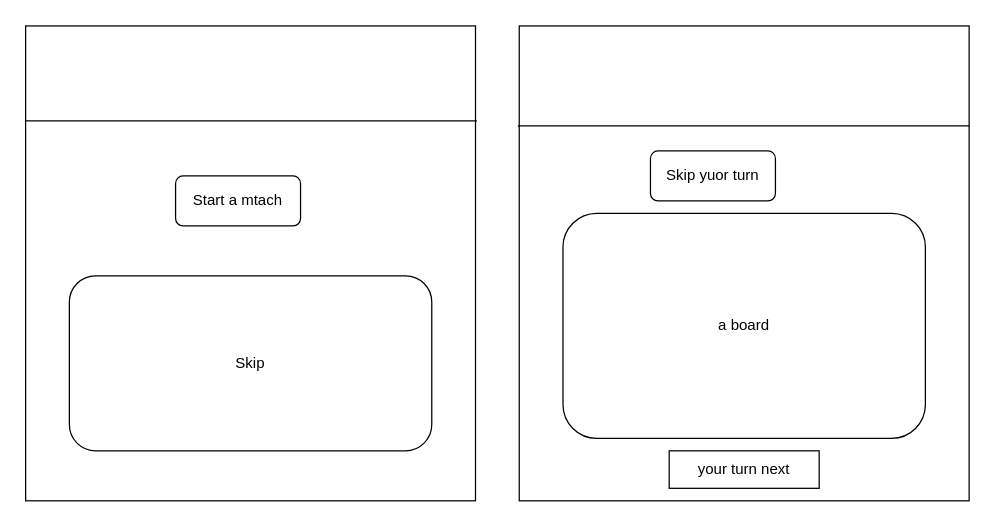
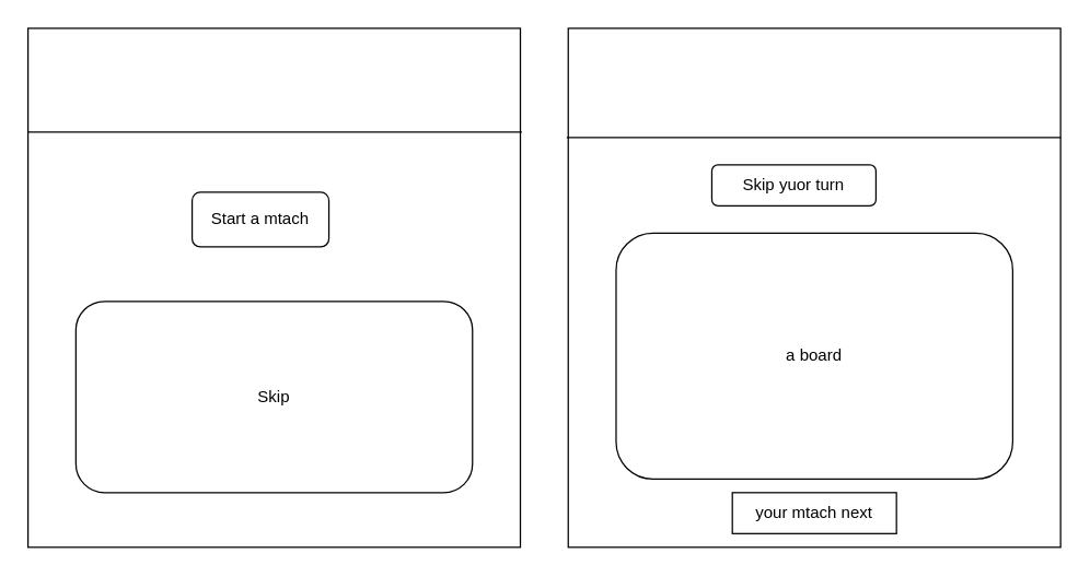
  <mxCell id="0" />
  <mxCell id="1" parent="0" />
  <mxCell id="2" value="" style="rounded=0;whiteSpace=wrap;html=1;fillColor=none;" vertex="1" parent="1"><mxGeometry x="20" y="20" width="360" height="380" as="geometry" /></mxCell>
  <mxCell id="3" value="" style="endArrow=none;html=1;entryX=1.003;entryY=0.2;entryDx=0;entryDy=0;entryPerimeter=0;" edge="1" parent="1" target="2"><mxGeometry width="50" height="50" relative="1" as="geometry"><mxPoint x="20" y="96" as="sourcePoint" /><mxPoint x="430" y="210" as="targetPoint" /><Array as="points"><mxPoint x="310" y="96" /></Array></mxGeometry></mxCell>
  <mxCell id="4" value="Start a mtach" style="rounded=1;whiteSpace=wrap;html=1;fillColor=none;" vertex="1" parent="1"><mxGeometry x="140" y="140" width="100" height="40" as="geometry" /></mxCell>
  <mxCell id="5" value="Skip" style="rounded=1;whiteSpace=wrap;html=1;fillColor=none;" vertex="1" parent="1"><mxGeometry x="55" y="220" width="290" height="140" as="geometry" /></mxCell>
  <mxCell id="6" value="" style="rounded=0;whiteSpace=wrap;html=1;fillColor=none;" vertex="1" parent="1"><mxGeometry x="415" y="20" width="360" height="380" as="geometry" /></mxCell>
- <mxCell id="7" value="Skip yuor turn" style="rounded=1;whiteSpace=wrap;html=1;fillColor=none;" vertex="1" parent="1"><mxGeometry x="520" y="120" width="100" height="40" as="geometry" /></mxCell>
+ <mxCell id="7" value="Skip yuor turn" style="rounded=1;whiteSpace=wrap;html=1;fillColor=none;" vertex="1" parent="1"><mxGeometry x="520" y="120" width="120" height="30" as="geometry" /></mxCell>
  <mxCell id="8" value="a board" style="rounded=1;whiteSpace=wrap;html=1;fillColor=none;" vertex="1" parent="1"><mxGeometry x="450" y="170" width="290" height="180" as="geometry" /></mxCell>
  <mxCell id="9" value="" style="endArrow=none;html=1;entryX=1.003;entryY=0.2;entryDx=0;entryDy=0;entryPerimeter=0;" edge="1" parent="1"><mxGeometry width="50" height="50" relative="1" as="geometry"><mxPoint x="413.92" y="100" as="sourcePoint" /><mxPoint x="775" y="100" as="targetPoint" /><Array as="points"><mxPoint x="703.92" y="100" /></Array></mxGeometry></mxCell>
- <mxCell id="10" value="your turn next" style="rounded=0;whiteSpace=wrap;html=1;fillColor=none;" vertex="1" parent="1"><mxGeometry x="535" y="360" width="120" height="30" as="geometry" /></mxCell>
+ <mxCell id="10" value="your mtach next" style="rounded=0;whiteSpace=wrap;html=1;fillColor=none;" vertex="1" parent="1"><mxGeometry x="535" y="360" width="120" height="30" as="geometry" /></mxCell>
